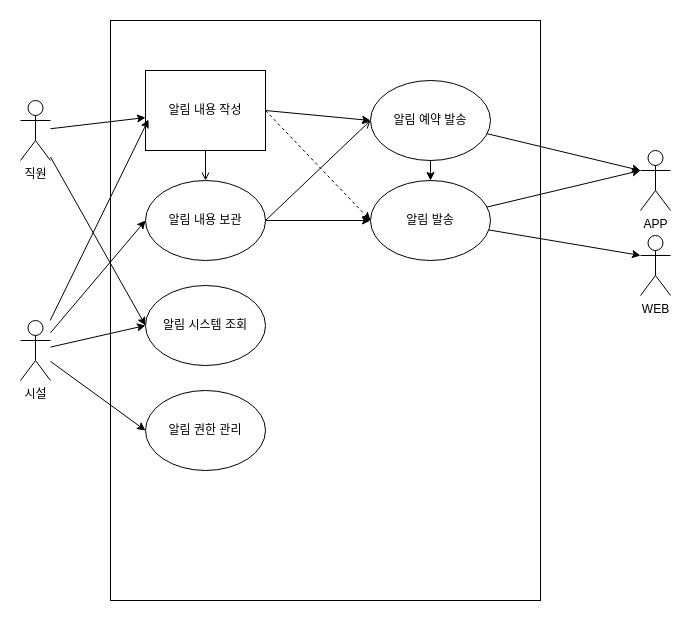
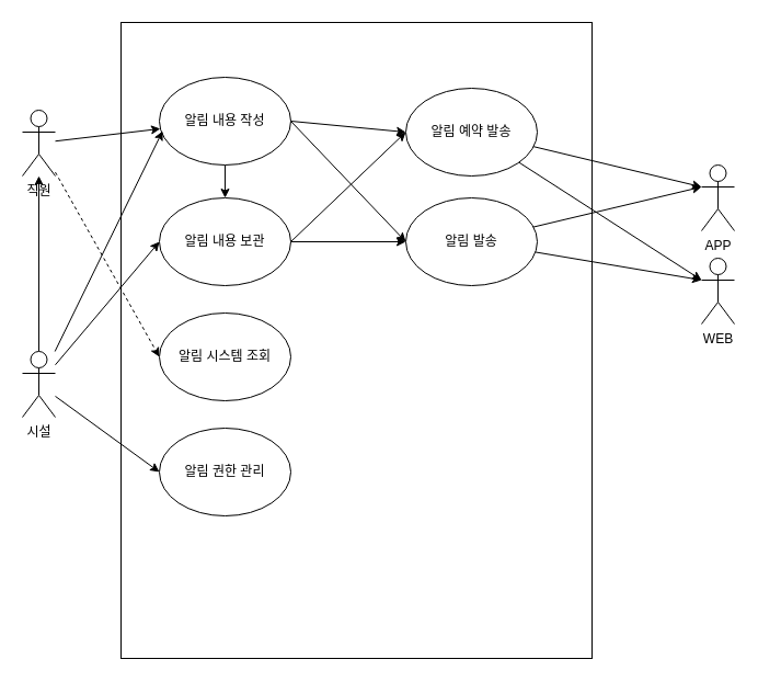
  <mxCell id="0" />
  <mxCell id="1" parent="0" />
  <mxCell id="2" value="" style="rounded=0;whiteSpace=wrap;html=1;" vertex="1" parent="1"><mxGeometry x="110" y="20" width="430" height="580" as="geometry" /></mxCell>
  <mxCell id="3" style="rounded=0;orthogonalLoop=1;jettySize=auto;html=1;entryX=0;entryY=0.5;entryDx=0;entryDy=0;" edge="1" parent="1" source="6" target="21"><mxGeometry relative="1" as="geometry" /></mxCell>
- <mxCell id="4" style="rounded=0;orthogonalLoop=1;jettySize=auto;html=1;entryX=0;entryY=0.5;entryDx=0;entryDy=0;" edge="1" parent="1" source="6" target="20"><mxGeometry relative="1" as="geometry" /></mxCell>
+ <mxCell id="4" style="rounded=0;orthogonalLoop=1;jettySize=auto;html=1;" edge="1" parent="1" source="6" target="9"><mxGeometry relative="1" as="geometry" /></mxCell>
  <mxCell id="5" style="rounded=0;orthogonalLoop=1;jettySize=auto;html=1;entryX=0;entryY=0.5;entryDx=0;entryDy=0;" edge="1" parent="1" source="6" target="17"><mxGeometry relative="1" as="geometry" /></mxCell>
  <mxCell id="6" value="시설" style="shape=umlActor;verticalLabelPosition=bottom;verticalAlign=top;html=1;outlineConnect=0;" vertex="1" parent="1"><mxGeometry x="20" y="320" width="30" height="60" as="geometry" /></mxCell>
  <mxCell id="7" style="rounded=0;orthogonalLoop=1;jettySize=auto;html=1;" edge="1" parent="1" source="9" target="14"><mxGeometry relative="1" as="geometry" /></mxCell>
- <mxCell id="8" style="rounded=0;orthogonalLoop=1;jettySize=auto;html=1;entryX=0;entryY=0.5;entryDx=0;entryDy=0;" edge="1" parent="1" source="9" target="20"><mxGeometry relative="1" as="geometry" /></mxCell>
+ <mxCell id="8" style="rounded=0;orthogonalLoop=1;jettySize=auto;html=1;entryX=0;entryY=0.5;entryDx=0;entryDy=0;dashed=1;" edge="1" parent="1" source="9" target="20"><mxGeometry relative="1" as="geometry" /></mxCell>
  <mxCell id="9" value="직원" style="shape=umlActor;verticalLabelPosition=bottom;verticalAlign=top;html=1;outlineConnect=0;" vertex="1" parent="1"><mxGeometry x="20" y="100" width="30" height="60" as="geometry" /></mxCell>
  <mxCell id="10" value="APP" style="shape=umlActor;verticalLabelPosition=bottom;verticalAlign=top;html=1;outlineConnect=0;" vertex="1" parent="1"><mxGeometry x="640" y="150" width="30" height="60" as="geometry" /></mxCell>
- <mxCell id="11" style="rounded=0;orthogonalLoop=1;jettySize=auto;html=1;entryX=0;entryY=0.5;entryDx=0;entryDy=0;exitX=1;exitY=0.5;exitDx=0;exitDy=0;dashed=1;" edge="1" parent="1" source="14" target="19"><mxGeometry relative="1" as="geometry" /></mxCell>
- <mxCell id="12" style="edgeStyle=orthogonalEdgeStyle;rounded=0;orthogonalLoop=1;jettySize=auto;html=1;entryX=0.5;entryY=0;entryDx=0;entryDy=0;endArrow=open;" edge="1" parent="1" source="14" target="17"><mxGeometry relative="1" as="geometry" /></mxCell>
+ <mxCell id="11" style="rounded=0;orthogonalLoop=1;jettySize=auto;html=1;entryX=0;entryY=0.5;entryDx=0;entryDy=0;exitX=1;exitY=0.5;exitDx=0;exitDy=0;" edge="1" parent="1" source="14" target="19"><mxGeometry relative="1" as="geometry" /></mxCell>
+ <mxCell id="12" style="edgeStyle=orthogonalEdgeStyle;rounded=0;orthogonalLoop=1;jettySize=auto;html=1;entryX=0.5;entryY=0;entryDx=0;entryDy=0;" edge="1" parent="1" source="14" target="17"><mxGeometry relative="1" as="geometry" /></mxCell>
  <mxCell id="13" style="rounded=0;orthogonalLoop=1;jettySize=auto;html=1;entryX=0;entryY=0.5;entryDx=0;entryDy=0;exitX=1;exitY=0.5;exitDx=0;exitDy=0;" edge="1" parent="1" source="14" target="18"><mxGeometry relative="1" as="geometry" /></mxCell>
- <mxCell id="14" value="알림 내용 작성" style="whiteSpace=wrap;html=1;rounded=0;" vertex="1" parent="1"><mxGeometry x="145" y="70" width="120" height="80" as="geometry" /></mxCell>
- <mxCell id="15" style="rounded=0;orthogonalLoop=1;jettySize=auto;html=1;entryX=0;entryY=0.5;entryDx=0;entryDy=0;exitX=1;exitY=0.5;exitDx=0;exitDy=0;endArrow=open;" edge="1" parent="1" source="17" target="18"><mxGeometry relative="1" as="geometry" /></mxCell>
+ <mxCell id="14" value="알림 내용 작성" style="ellipse;whiteSpace=wrap;html=1;" vertex="1" parent="1"><mxGeometry x="145" y="70" width="120" height="80" as="geometry" /></mxCell>
+ <mxCell id="15" style="rounded=0;orthogonalLoop=1;jettySize=auto;html=1;entryX=0;entryY=0.5;entryDx=0;entryDy=0;exitX=1;exitY=0.5;exitDx=0;exitDy=0;" edge="1" parent="1" source="17" target="18"><mxGeometry relative="1" as="geometry" /></mxCell>
  <mxCell id="16" style="rounded=0;orthogonalLoop=1;jettySize=auto;html=1;entryX=0;entryY=0.5;entryDx=0;entryDy=0;exitX=1;exitY=0.5;exitDx=0;exitDy=0;" edge="1" parent="1" source="17" target="19"><mxGeometry relative="1" as="geometry" /></mxCell>
  <mxCell id="17" value="알림 내용 보관" style="ellipse;whiteSpace=wrap;html=1;" vertex="1" parent="1"><mxGeometry x="145" y="180" width="120" height="80" as="geometry" /></mxCell>
  <mxCell id="18" value="알림 예약 발송" style="ellipse;whiteSpace=wrap;html=1;" vertex="1" parent="1"><mxGeometry x="370" y="80" width="120" height="80" as="geometry" /></mxCell>
  <mxCell id="19" value="알림 발송" style="ellipse;whiteSpace=wrap;html=1;" vertex="1" parent="1"><mxGeometry x="370" y="180" width="120" height="80" as="geometry" /></mxCell>
  <mxCell id="20" value="알림 시스템 조회" style="ellipse;whiteSpace=wrap;html=1;" vertex="1" parent="1"><mxGeometry x="145" y="285" width="120" height="80" as="geometry" /></mxCell>
  <mxCell id="21" value="알림 권한 관리" style="ellipse;whiteSpace=wrap;html=1;" vertex="1" parent="1"><mxGeometry x="145" y="390" width="120" height="80" as="geometry" /></mxCell>
  <mxCell id="22" style="rounded=0;orthogonalLoop=1;jettySize=auto;html=1;entryX=0;entryY=0.333;entryDx=0;entryDy=0;entryPerimeter=0;strokeColor=default;" edge="1" parent="1" source="18" target="10"><mxGeometry relative="1" as="geometry" /></mxCell>
  <mxCell id="23" style="rounded=0;orthogonalLoop=1;jettySize=auto;html=1;entryX=0;entryY=0.333;entryDx=0;entryDy=0;entryPerimeter=0;" edge="1" parent="1" source="19" target="10"><mxGeometry relative="1" as="geometry" /></mxCell>
  <mxCell id="24" style="rounded=0;orthogonalLoop=1;jettySize=auto;html=1;entryX=0.025;entryY=0.613;entryDx=0;entryDy=0;entryPerimeter=0;" edge="1" parent="1" source="6" target="14"><mxGeometry relative="1" as="geometry" /></mxCell>
  <mxCell id="25" value="WEB" style="shape=umlActor;verticalLabelPosition=bottom;verticalAlign=top;html=1;outlineConnect=0;" vertex="1" parent="1"><mxGeometry x="640" y="235" width="30" height="60" as="geometry" /></mxCell>
- <mxCell id="26" style="rounded=0;orthogonalLoop=1;jettySize=auto;html=1;" edge="1" parent="1" source="18" target="19"><mxGeometry relative="1" as="geometry" /></mxCell>
+ <mxCell id="26" style="rounded=0;orthogonalLoop=1;jettySize=auto;html=1;entryX=0;entryY=0.333;entryDx=0;entryDy=0;entryPerimeter=0;" edge="1" parent="1" source="18" target="25"><mxGeometry relative="1" as="geometry" /></mxCell>
  <mxCell id="27" style="rounded=0;orthogonalLoop=1;jettySize=auto;html=1;entryX=0;entryY=0.333;entryDx=0;entryDy=0;entryPerimeter=0;" edge="1" parent="1" source="19" target="25"><mxGeometry relative="1" as="geometry" /></mxCell>
